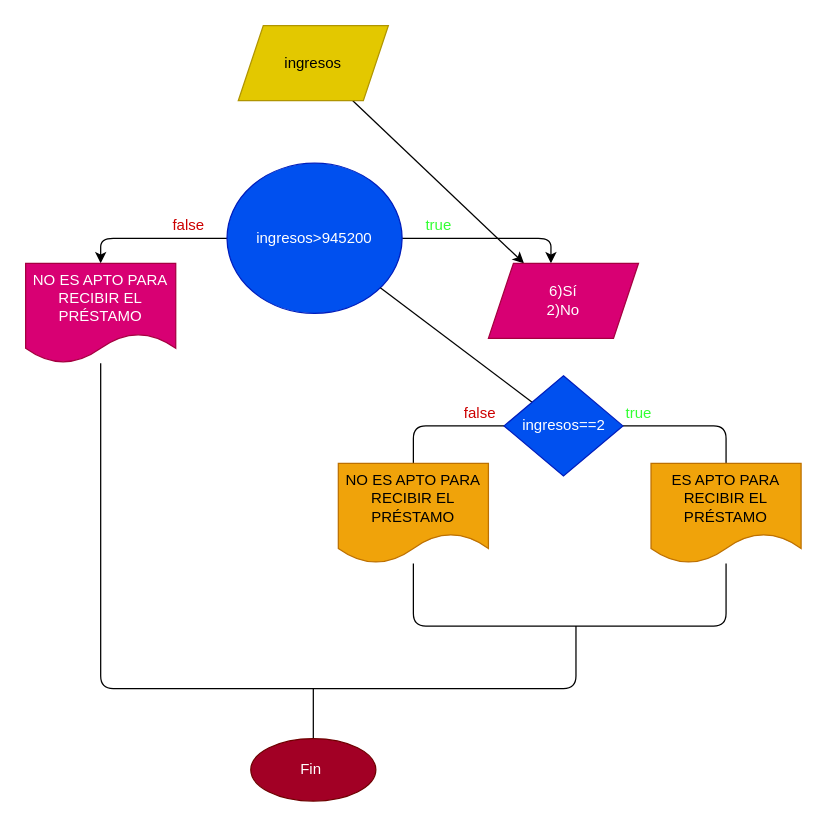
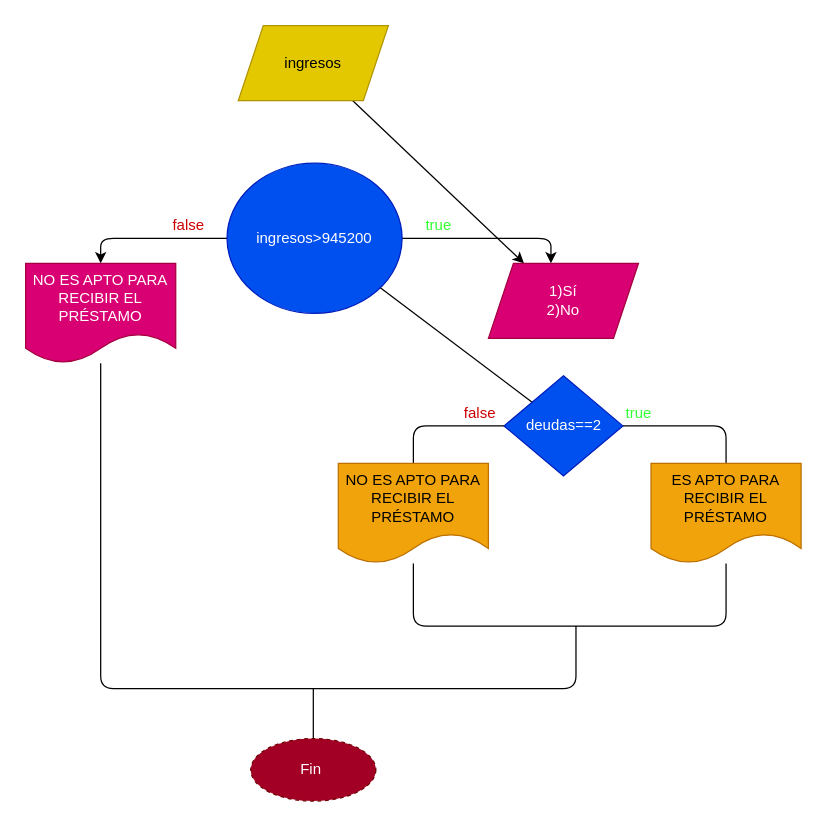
  <mxCell id="0" />
  <mxCell id="1" parent="0" />
  <mxCell id="2" value="" style="edgeStyle=none;html=1;" edge="1" parent="1" source="3" target="11"><mxGeometry relative="1" as="geometry" /></mxCell>
  <mxCell id="3" value="ingresos" style="shape=parallelogram;perimeter=parallelogramPerimeter;whiteSpace=wrap;html=1;fixedSize=1;fillColor=#e3c800;fontColor=#000000;strokeColor=#B09500;" vertex="1" parent="1"><mxGeometry x="190" y="20" width="120" height="60" as="geometry" /></mxCell>
  <mxCell id="4" style="edgeStyle=none;html=1;" edge="1" parent="1" source="6"><mxGeometry relative="1" as="geometry"><mxPoint x="440" y="210" as="targetPoint" /><Array as="points"><mxPoint x="440" y="190" /></Array></mxGeometry></mxCell>
  <mxCell id="5" style="edgeStyle=none;html=1;" edge="1" parent="1" source="6"><mxGeometry relative="1" as="geometry"><mxPoint x="80" y="210" as="targetPoint" /><Array as="points"><mxPoint x="80" y="190" /></Array></mxGeometry></mxCell>
  <mxCell id="6" value="ingresos&amp;gt;945200" style="ellipse;whiteSpace=wrap;html=1;fillColor=#0050ef;fontColor=#ffffff;strokeColor=#001DBC;" vertex="1" parent="1"><mxGeometry x="181" y="130" width="140" height="120" as="geometry" /></mxCell>
  <mxCell id="7" style="edgeStyle=none;html=1;fontColor=#FFFFFF;endArrow=none;endFill=0;" edge="1" parent="1" source="8"><mxGeometry relative="1" as="geometry"><mxPoint x="250" y="550" as="targetPoint" /></mxGeometry></mxCell>
- <mxCell id="8" value="Fin&amp;nbsp;" style="ellipse;whiteSpace=wrap;html=1;fillColor=#a20025;fontColor=#ffffff;strokeColor=#6F0000;" vertex="1" parent="1"><mxGeometry x="200" y="590" width="100" height="50" as="geometry" /></mxCell>
+ <mxCell id="8" value="Fin&amp;nbsp;" style="ellipse;whiteSpace=wrap;html=1;fillColor=#a20025;fontColor=#ffffff;strokeColor=#6F0000;dashed=1;" vertex="1" parent="1"><mxGeometry x="200" y="590" width="100" height="50" as="geometry" /></mxCell>
  <mxCell id="9" value="true" style="text;html=1;align=center;verticalAlign=middle;resizable=0;points=[];autosize=1;fontColor=#33FF33;" vertex="1" parent="1"><mxGeometry x="330" y="170" width="40" height="20" as="geometry" /></mxCell>
  <mxCell id="10" value="false" style="text;html=1;align=center;verticalAlign=middle;resizable=0;points=[];autosize=1;strokeColor=none;fillColor=none;fontColor=#CC0000;" vertex="1" parent="1"><mxGeometry x="130" y="170" width="40" height="20" as="geometry" /></mxCell>
- <mxCell id="11" value="6)Sí&lt;br&gt;2)No" style="shape=parallelogram;perimeter=parallelogramPerimeter;whiteSpace=wrap;html=1;fixedSize=1;fontColor=#ffffff;fillColor=#d80073;strokeColor=#A50040;" vertex="1" parent="1"><mxGeometry x="390" y="210" width="120" height="60" as="geometry" /></mxCell>
+ <mxCell id="11" value="1)Sí&lt;br&gt;2)No" style="shape=parallelogram;perimeter=parallelogramPerimeter;whiteSpace=wrap;html=1;fixedSize=1;fontColor=#ffffff;fillColor=#d80073;strokeColor=#A50040;" vertex="1" parent="1"><mxGeometry x="390" y="210" width="120" height="60" as="geometry" /></mxCell>
  <mxCell id="12" style="edgeStyle=none;html=1;fontColor=#FFFFFF;endArrow=none;endFill=0;" edge="1" parent="1" source="15" target="6"><mxGeometry relative="1" as="geometry" /></mxCell>
  <mxCell id="13" style="edgeStyle=none;html=1;fontColor=#FFFFFF;endArrow=none;endFill=0;" edge="1" parent="1" source="15" target="16"><mxGeometry relative="1" as="geometry"><Array as="points"><mxPoint x="580" y="340" /></Array></mxGeometry></mxCell>
  <mxCell id="14" style="edgeStyle=none;html=1;fontColor=#FFFFFF;endArrow=none;endFill=0;" edge="1" parent="1" source="15" target="20"><mxGeometry relative="1" as="geometry"><Array as="points"><mxPoint x="330" y="340" /></Array></mxGeometry></mxCell>
- <mxCell id="15" value="ingresos==2" style="rhombus;whiteSpace=wrap;html=1;fontColor=#ffffff;fillColor=#0050ef;strokeColor=#001DBC;" vertex="1" parent="1"><mxGeometry x="402.5" y="300" width="95" height="80" as="geometry" /></mxCell>
+ <mxCell id="15" value="deudas==2" style="rhombus;whiteSpace=wrap;html=1;fontColor=#ffffff;fillColor=#0050ef;strokeColor=#001DBC;" vertex="1" parent="1"><mxGeometry x="402.5" y="300" width="95" height="80" as="geometry" /></mxCell>
  <mxCell id="16" value="ES APTO PARA RECIBIR EL PRÉSTAMO" style="shape=document;whiteSpace=wrap;html=1;boundedLbl=1;fontColor=#000000;fillColor=#f0a30a;strokeColor=#BD7000;" vertex="1" parent="1"><mxGeometry x="520" y="370" width="120" height="80" as="geometry" /></mxCell>
  <mxCell id="17" style="edgeStyle=none;html=1;fontColor=#FFFFFF;endArrow=none;endFill=0;" edge="1" parent="1" source="18"><mxGeometry relative="1" as="geometry"><mxPoint x="460" y="500" as="targetPoint" /><Array as="points"><mxPoint x="80" y="550" /><mxPoint x="260" y="550" /><mxPoint x="460" y="550" /></Array></mxGeometry></mxCell>
  <mxCell id="18" value="NO ES APTO PARA RECIBIR EL PRÉSTAMO" style="shape=document;whiteSpace=wrap;html=1;boundedLbl=1;fontColor=#ffffff;fillColor=#d80073;strokeColor=#A50040;" vertex="1" parent="1"><mxGeometry x="20" y="210" width="120" height="80" as="geometry" /></mxCell>
  <mxCell id="19" style="edgeStyle=none;html=1;fontColor=#FFFFFF;endArrow=none;endFill=0;" edge="1" parent="1" source="20" target="16"><mxGeometry relative="1" as="geometry"><Array as="points"><mxPoint x="330" y="500" /><mxPoint x="580" y="500" /></Array></mxGeometry></mxCell>
  <mxCell id="20" value="NO ES APTO PARA RECIBIR EL PRÉSTAMO" style="shape=document;whiteSpace=wrap;html=1;boundedLbl=1;fontColor=#000000;fillColor=#f0a30a;strokeColor=#BD7000;" vertex="1" parent="1"><mxGeometry x="270" y="370" width="120" height="80" as="geometry" /></mxCell>
  <mxCell id="21" value="true" style="text;html=1;align=center;verticalAlign=middle;resizable=0;points=[];autosize=1;fontColor=#33FF33;" vertex="1" parent="1"><mxGeometry x="490" y="320" width="40" height="20" as="geometry" /></mxCell>
  <mxCell id="22" value="false" style="text;html=1;align=center;verticalAlign=middle;resizable=0;points=[];autosize=1;strokeColor=none;fillColor=none;fontColor=#CC0000;" vertex="1" parent="1"><mxGeometry x="362.5" y="320" width="40" height="20" as="geometry" /></mxCell>
